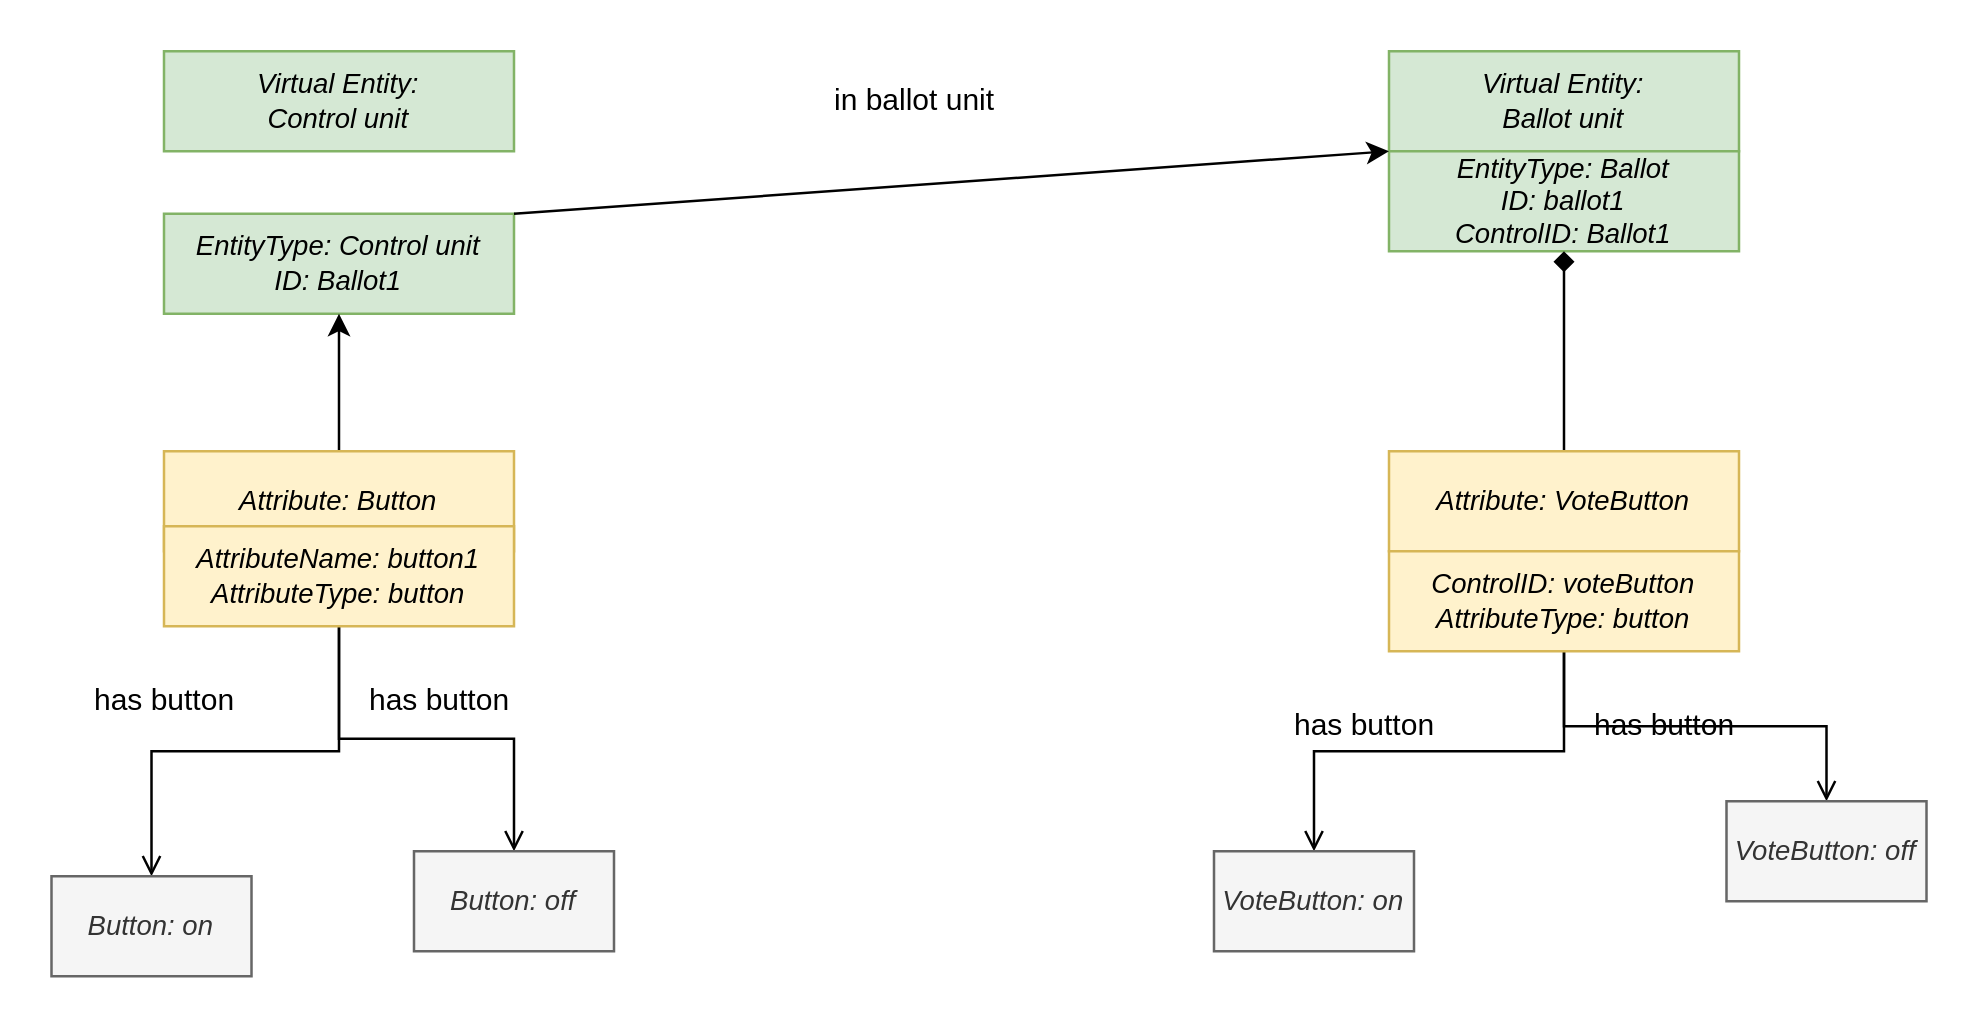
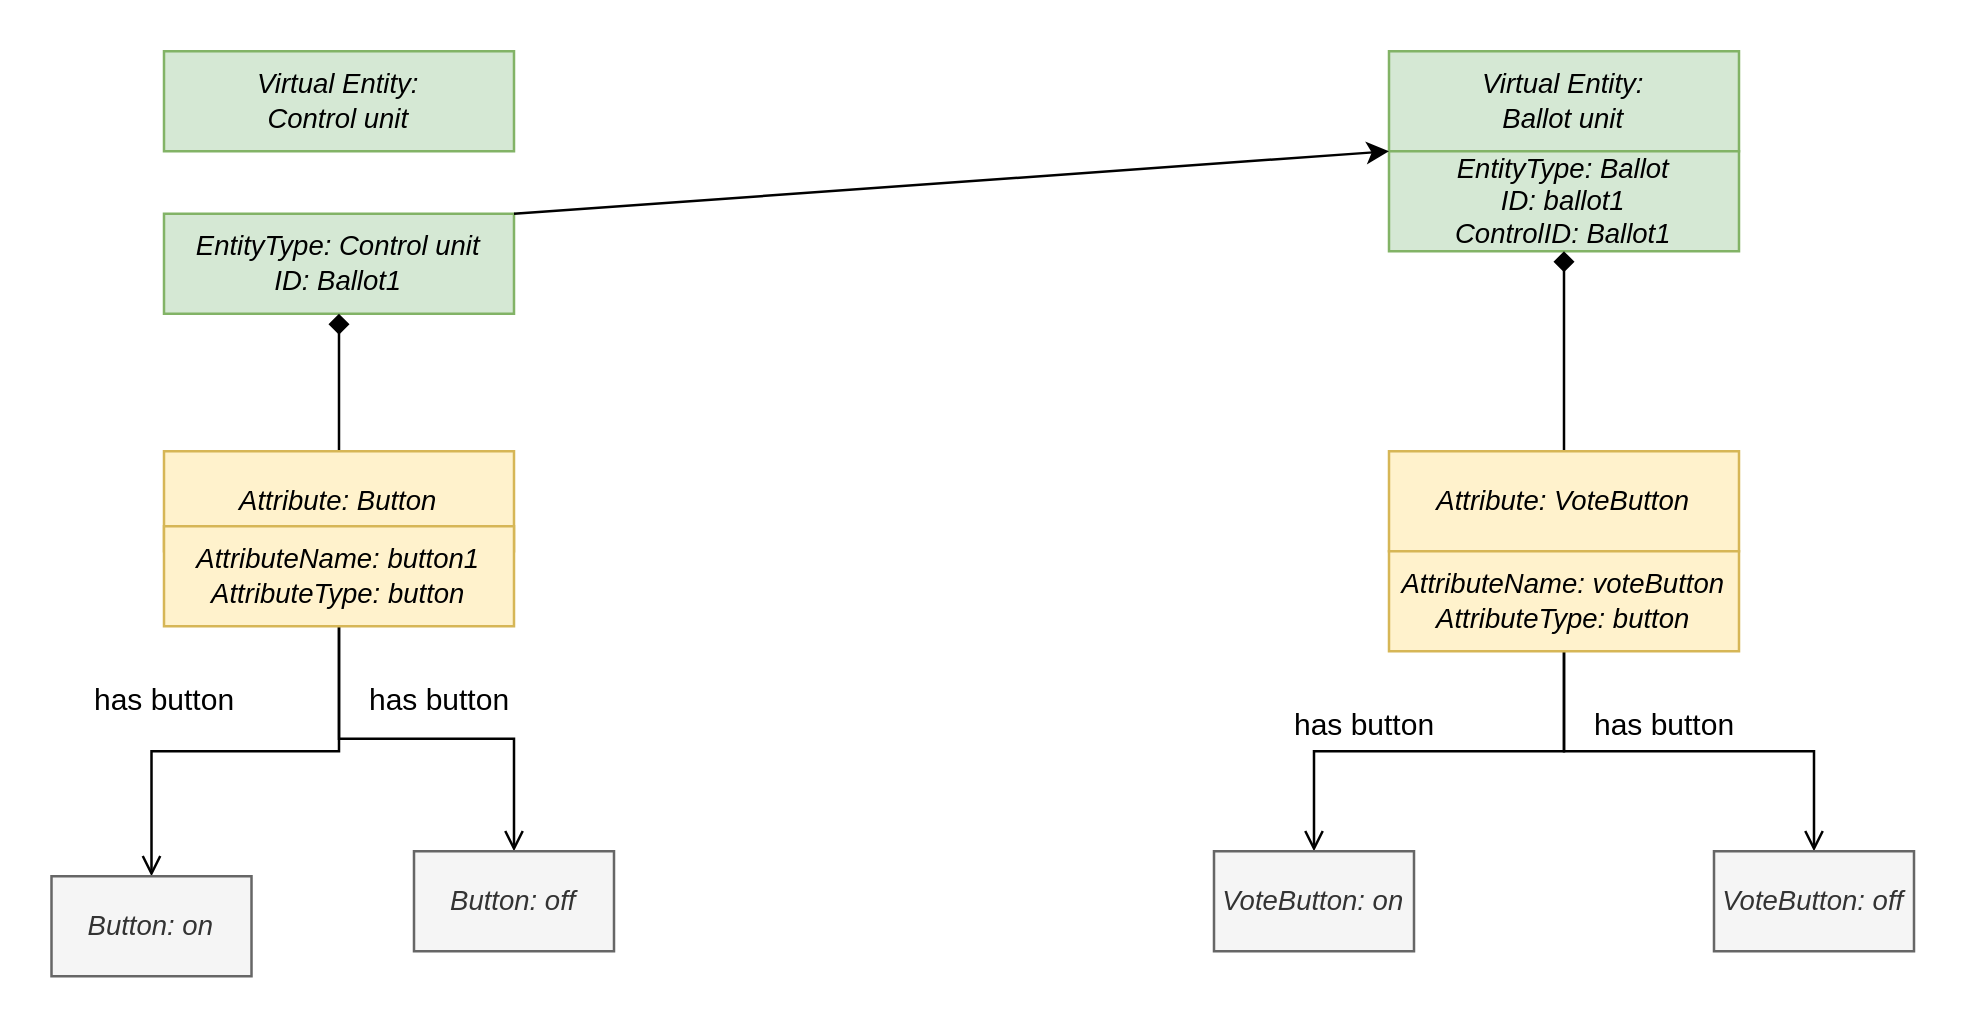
  <mxCell id="0" />
  <mxCell id="1" parent="0" />
  <mxCell id="2" value="Virtual Entity:&lt;br style=&quot;font-size: 11px&quot;&gt;Control unit" style="rounded=0;whiteSpace=wrap;html=1;fontStyle=2;fillColor=#d5e8d4;strokeColor=#82b366;fontSize=11;" parent="1" vertex="1"><mxGeometry x="65" y="20" width="140" height="40" as="geometry" /></mxCell>
  <mxCell id="3" value="EntityType: Control unit&lt;br style=&quot;font-size: 11px&quot;&gt;ID: Ballot1" style="rounded=0;whiteSpace=wrap;html=1;fontStyle=2;fillColor=#d5e8d4;strokeColor=#82b366;fontSize=11;" parent="1" vertex="1"><mxGeometry x="65" y="85" width="140" height="40" as="geometry" /></mxCell>
  <mxCell id="4" value="Virtual Entity:&lt;br style=&quot;font-size: 11px&quot;&gt;Ballot unit" style="rounded=0;whiteSpace=wrap;html=1;fontStyle=2;fillColor=#d5e8d4;strokeColor=#82b366;fontSize=11;" parent="1" vertex="1"><mxGeometry x="555" y="20" width="140" height="40" as="geometry" /></mxCell>
  <mxCell id="5" value="EntityType: Ballot&lt;br style=&quot;font-size: 11px&quot;&gt;ID: ballot1&lt;br style=&quot;font-size: 11px&quot;&gt;ControlID: Ballot1" style="rounded=0;whiteSpace=wrap;html=1;fontStyle=2;fillColor=#d5e8d4;strokeColor=#82b366;fontSize=11;" parent="1" vertex="1"><mxGeometry x="555" y="60" width="140" height="40" as="geometry" /></mxCell>
- <mxCell id="6" style="edgeStyle=orthogonalEdgeStyle;rounded=0;orthogonalLoop=1;jettySize=auto;html=1;exitX=0.5;exitY=0;exitDx=0;exitDy=0;entryX=0.5;entryY=1;entryDx=0;entryDy=0;endArrow=classic;endFill=1;" parent="1" source="7" target="3" edge="1"><mxGeometry relative="1" as="geometry" /></mxCell>
+ <mxCell id="6" style="edgeStyle=orthogonalEdgeStyle;rounded=0;orthogonalLoop=1;jettySize=auto;html=1;exitX=0.5;exitY=0;exitDx=0;exitDy=0;entryX=0.5;entryY=1;entryDx=0;entryDy=0;endArrow=diamond;endFill=1;" parent="1" source="7" target="3" edge="1"><mxGeometry relative="1" as="geometry" /></mxCell>
  <mxCell id="7" value="Attribute: Button" style="rounded=0;whiteSpace=wrap;html=1;fontStyle=2;fillColor=#fff2cc;strokeColor=#d6b656;fontSize=11;" parent="1" vertex="1"><mxGeometry x="65" y="180" width="140" height="40" as="geometry" /></mxCell>
  <mxCell id="8" style="edgeStyle=orthogonalEdgeStyle;rounded=0;orthogonalLoop=1;jettySize=auto;html=1;exitX=0.5;exitY=1;exitDx=0;exitDy=0;entryX=0.5;entryY=0;entryDx=0;entryDy=0;endArrow=open;endFill=0;" parent="1" source="10" target="16" edge="1"><mxGeometry relative="1" as="geometry" /></mxCell>
  <mxCell id="9" style="edgeStyle=orthogonalEdgeStyle;rounded=0;orthogonalLoop=1;jettySize=auto;html=1;exitX=0.5;exitY=1;exitDx=0;exitDy=0;entryX=0.5;entryY=0;entryDx=0;entryDy=0;endArrow=open;endFill=0;" parent="1" source="10" target="17" edge="1"><mxGeometry relative="1" as="geometry" /></mxCell>
  <mxCell id="10" value="AttributeName: button1&lt;br style=&quot;font-size: 11px&quot;&gt;AttributeType: button" style="rounded=0;whiteSpace=wrap;html=1;fontStyle=2;fillColor=#fff2cc;strokeColor=#d6b656;fontSize=11;" parent="1" vertex="1"><mxGeometry x="65" y="210" width="140" height="40" as="geometry" /></mxCell>
  <mxCell id="11" style="edgeStyle=orthogonalEdgeStyle;rounded=0;orthogonalLoop=1;jettySize=auto;html=1;exitX=0.5;exitY=0;exitDx=0;exitDy=0;endArrow=diamond;endFill=1;" parent="1" source="12" edge="1"><mxGeometry relative="1" as="geometry"><mxPoint x="625" y="100" as="targetPoint" /></mxGeometry></mxCell>
  <mxCell id="12" value="Attribute: VoteButton" style="rounded=0;whiteSpace=wrap;html=1;fontStyle=2;fillColor=#fff2cc;strokeColor=#d6b656;fontSize=11;" parent="1" vertex="1"><mxGeometry x="555" y="180" width="140" height="40" as="geometry" /></mxCell>
  <mxCell id="13" style="edgeStyle=orthogonalEdgeStyle;rounded=0;orthogonalLoop=1;jettySize=auto;html=1;exitX=0.5;exitY=1;exitDx=0;exitDy=0;entryX=0.5;entryY=0;entryDx=0;entryDy=0;endArrow=open;endFill=0;" parent="1" source="15" target="18" edge="1"><mxGeometry relative="1" as="geometry" /></mxCell>
  <mxCell id="14" style="edgeStyle=orthogonalEdgeStyle;rounded=0;orthogonalLoop=1;jettySize=auto;html=1;exitX=0.5;exitY=1;exitDx=0;exitDy=0;entryX=0.5;entryY=0;entryDx=0;entryDy=0;endArrow=open;endFill=0;" parent="1" source="15" target="19" edge="1"><mxGeometry relative="1" as="geometry" /></mxCell>
- <mxCell id="15" value="ControlID: voteButton&lt;br style=&quot;font-size: 11px&quot;&gt;AttributeType: button" style="rounded=0;whiteSpace=wrap;html=1;fontStyle=2;fillColor=#fff2cc;strokeColor=#d6b656;fontSize=11;" parent="1" vertex="1"><mxGeometry x="555" y="220" width="140" height="40" as="geometry" /></mxCell>
+ <mxCell id="15" value="AttributeName: voteButton&lt;br style=&quot;font-size: 11px&quot;&gt;AttributeType: button" style="rounded=0;whiteSpace=wrap;html=1;fontStyle=2;fillColor=#fff2cc;strokeColor=#d6b656;fontSize=11;" parent="1" vertex="1"><mxGeometry x="555" y="220" width="140" height="40" as="geometry" /></mxCell>
  <mxCell id="16" value="Button: on" style="rounded=0;whiteSpace=wrap;html=1;fontStyle=2;fillColor=#f5f5f5;strokeColor=#666666;fontColor=#333333;fontSize=11;" parent="1" vertex="1"><mxGeometry x="20" y="350" width="80" height="40" as="geometry" /></mxCell>
  <mxCell id="17" value="Button: off" style="rounded=0;whiteSpace=wrap;html=1;fontStyle=2;fillColor=#f5f5f5;strokeColor=#666666;fontColor=#333333;fontSize=11;" parent="1" vertex="1"><mxGeometry x="165" y="340" width="80" height="40" as="geometry" /></mxCell>
  <mxCell id="18" value="VoteButton: on" style="rounded=0;whiteSpace=wrap;html=1;fontStyle=2;fillColor=#f5f5f5;strokeColor=#666666;fontColor=#333333;fontSize=11;" parent="1" vertex="1"><mxGeometry x="485" y="340" width="80" height="40" as="geometry" /></mxCell>
- <mxCell id="19" value="VoteButton: off" style="rounded=0;whiteSpace=wrap;html=1;fontStyle=2;fillColor=#f5f5f5;strokeColor=#666666;fontColor=#333333;fontSize=11;" parent="1" vertex="1"><mxGeometry x="690" y="320" width="80" height="40" as="geometry" /></mxCell>
- <mxCell id="20" value="in ballot unit" style="text;html=1;resizable=0;autosize=1;align=center;verticalAlign=middle;points=[];fillColor=none;strokeColor=none;rounded=0;" vertex="1" parent="1"><mxGeometry x="325" y="30" width="80" height="20" as="geometry" /></mxCell>
+ <mxCell id="19" value="VoteButton: off" style="rounded=0;whiteSpace=wrap;html=1;fontStyle=2;fillColor=#f5f5f5;strokeColor=#666666;fontColor=#333333;fontSize=11;" parent="1" vertex="1"><mxGeometry x="685" y="340" width="80" height="40" as="geometry" /></mxCell>
  <mxCell id="21" value="" style="endArrow=classic;html=1;exitX=1;exitY=0;exitDx=0;exitDy=0;entryX=0;entryY=0;entryDx=0;entryDy=0;" edge="1" parent="1" source="3" target="5"><mxGeometry width="50" height="50" relative="1" as="geometry"><mxPoint x="365" y="270" as="sourcePoint" /><mxPoint x="415" y="220" as="targetPoint" /></mxGeometry></mxCell>
  <mxCell id="22" value="has button" style="text;html=1;resizable=0;autosize=1;align=center;verticalAlign=middle;points=[];fillColor=none;strokeColor=none;rounded=0;" vertex="1" parent="1"><mxGeometry x="30" y="270" width="70" height="20" as="geometry" /></mxCell>
  <mxCell id="23" value="has button" style="text;html=1;resizable=0;autosize=1;align=center;verticalAlign=middle;points=[];fillColor=none;strokeColor=none;rounded=0;" vertex="1" parent="1"><mxGeometry x="140" y="270" width="70" height="20" as="geometry" /></mxCell>
  <mxCell id="24" value="has button" style="text;html=1;resizable=0;autosize=1;align=center;verticalAlign=middle;points=[];fillColor=none;strokeColor=none;rounded=0;" vertex="1" parent="1"><mxGeometry x="510" y="280" width="70" height="20" as="geometry" /></mxCell>
  <mxCell id="25" value="has button" style="text;html=1;resizable=0;autosize=1;align=center;verticalAlign=middle;points=[];fillColor=none;strokeColor=none;rounded=0;" vertex="1" parent="1"><mxGeometry x="630" y="280" width="70" height="20" as="geometry" /></mxCell>
